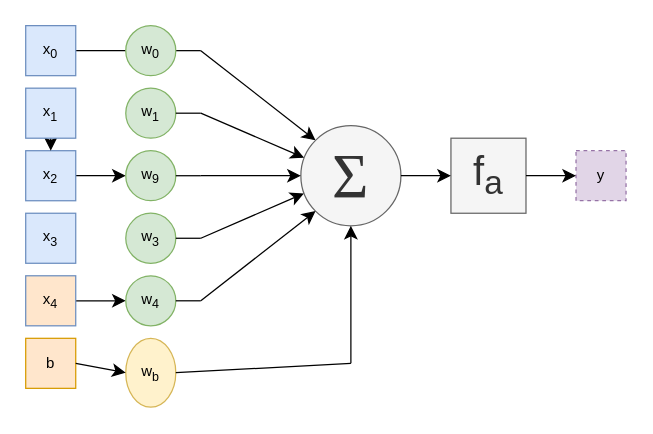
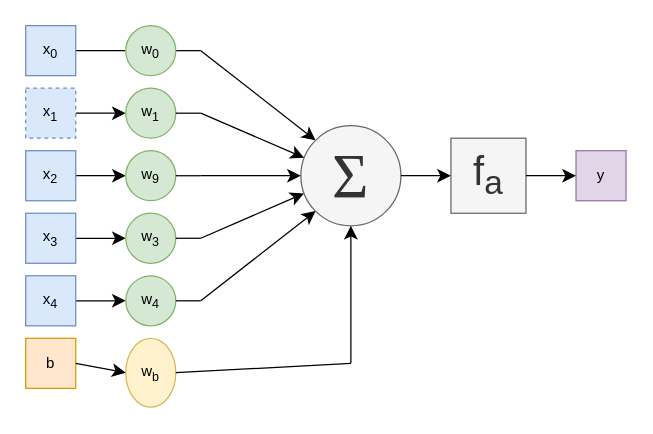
  <mxCell id="0" />
  <mxCell id="1" parent="0" />
  <mxCell id="2" value="" style="rounded=0;orthogonalLoop=1;jettySize=auto;html=1;entryX=0;entryY=0;entryDx=0;entryDy=0;endSize=8;" edge="1" parent="1" target="5"><mxGeometry relative="1" as="geometry"><mxPoint x="160" y="40" as="sourcePoint" /><mxPoint x="120" y="80" as="targetPoint" /></mxGeometry></mxCell>
  <mxCell id="3" value="" style="edgeStyle=none;rounded=0;orthogonalLoop=1;jettySize=auto;html=1;endSize=8;endArrow=none;" edge="1" parent="1" source="4" target="13"><mxGeometry relative="1" as="geometry" /></mxCell>
  <mxCell id="4" value="x&lt;sub&gt;0&lt;/sub&gt;" style="rounded=0;whiteSpace=wrap;html=1;fillColor=#dae8fc;strokeColor=#6c8ebf;" vertex="1" parent="1"><mxGeometry x="20" y="20" width="40" height="40" as="geometry" /></mxCell>
  <mxCell id="5" value="&lt;font style=&quot;font-size: 50px&quot; face=&quot;Liberation Serif, serif&quot;&gt;Σ&lt;/font&gt;" style="ellipse;whiteSpace=wrap;html=1;aspect=fixed;fillColor=#f5f5f5;strokeColor=#666666;fontColor=#333333;" vertex="1" parent="1"><mxGeometry x="240" y="100" width="80" height="80" as="geometry" /></mxCell>
  <mxCell id="6" value="" style="edgeStyle=none;rounded=0;orthogonalLoop=1;jettySize=auto;html=1;endSize=8;" edge="1" parent="1" source="7" target="15"><mxGeometry relative="1" as="geometry" /></mxCell>
  <mxCell id="7" value="x&lt;sub&gt;2&lt;/sub&gt;" style="rounded=0;whiteSpace=wrap;html=1;fillColor=#dae8fc;strokeColor=#6c8ebf;" vertex="1" parent="1"><mxGeometry x="20" y="120" width="40" height="40" as="geometry" /></mxCell>
  <mxCell id="8" value="" style="rounded=0;orthogonalLoop=1;jettySize=auto;html=1;entryX=0;entryY=0.5;entryDx=0;entryDy=0;endSize=8;" edge="1" parent="1" target="5"><mxGeometry relative="1" as="geometry"><mxPoint x="160" y="140" as="sourcePoint" /><mxPoint x="331.716" y="239.216" as="targetPoint" /></mxGeometry></mxCell>
- <mxCell id="9" value="" style="edgeStyle=none;rounded=0;orthogonalLoop=1;jettySize=auto;html=1;endSize=8;" edge="1" parent="1" source="10" target="7"><mxGeometry relative="1" as="geometry" /></mxCell>
- <mxCell id="10" value="x&lt;sub&gt;1&lt;/sub&gt;" style="rounded=0;whiteSpace=wrap;html=1;fillColor=#dae8fc;strokeColor=#6c8ebf;" vertex="1" parent="1"><mxGeometry x="20" y="70" width="40" height="40" as="geometry" /></mxCell>
+ <mxCell id="9" value="" style="edgeStyle=none;rounded=0;orthogonalLoop=1;jettySize=auto;html=1;endSize=8;" edge="1" parent="1" source="10" target="14"><mxGeometry relative="1" as="geometry" /></mxCell>
+ <mxCell id="10" value="x&lt;sub&gt;1&lt;/sub&gt;" style="rounded=0;whiteSpace=wrap;html=1;fillColor=#dae8fc;strokeColor=#6c8ebf;dashed=1;" vertex="1" parent="1"><mxGeometry x="20" y="70" width="40" height="40" as="geometry" /></mxCell>
  <mxCell id="11" value="" style="rounded=0;orthogonalLoop=1;jettySize=auto;html=1;entryX=0.033;entryY=0.32;entryDx=0;entryDy=0;endSize=8;entryPerimeter=0;" edge="1" parent="1" target="5"><mxGeometry relative="1" as="geometry"><mxPoint x="160" y="90" as="sourcePoint" /><mxPoint x="261.716" y="131.716" as="targetPoint" /></mxGeometry></mxCell>
  <mxCell id="12" value="" style="edgeStyle=none;rounded=0;orthogonalLoop=1;jettySize=auto;html=1;endSize=8;endArrow=none;endFill=0;" edge="1" parent="1" source="13"><mxGeometry relative="1" as="geometry"><mxPoint x="160" y="40" as="targetPoint" /></mxGeometry></mxCell>
  <mxCell id="13" value="w&lt;sub&gt;0&lt;/sub&gt;" style="ellipse;whiteSpace=wrap;html=1;aspect=fixed;fillColor=#d5e8d4;strokeColor=#82b366;" vertex="1" parent="1"><mxGeometry x="100" y="20" width="40" height="40" as="geometry" /></mxCell>
  <mxCell id="14" value="w&lt;sub&gt;1&lt;/sub&gt;" style="ellipse;whiteSpace=wrap;html=1;aspect=fixed;fillColor=#d5e8d4;strokeColor=#82b366;" vertex="1" parent="1"><mxGeometry x="100" y="70" width="40" height="40" as="geometry" /></mxCell>
  <mxCell id="15" value="w&lt;sub&gt;9&lt;/sub&gt;" style="ellipse;whiteSpace=wrap;html=1;aspect=fixed;fillColor=#d5e8d4;strokeColor=#82b366;" vertex="1" parent="1"><mxGeometry x="100" y="120" width="40" height="40" as="geometry" /></mxCell>
+ <mxCell id="16" value="" style="edgeStyle=none;rounded=0;orthogonalLoop=1;jettySize=auto;html=1;endSize=8;" edge="1" parent="1" source="17" target="18"><mxGeometry relative="1" as="geometry" /></mxCell>
  <mxCell id="17" value="x&lt;sub&gt;3&lt;/sub&gt;" style="rounded=0;whiteSpace=wrap;html=1;fillColor=#dae8fc;strokeColor=#6c8ebf;" vertex="1" parent="1"><mxGeometry x="20" y="170" width="40" height="40" as="geometry" /></mxCell>
  <mxCell id="18" value="w&lt;sub&gt;3&lt;/sub&gt;" style="ellipse;whiteSpace=wrap;html=1;aspect=fixed;fillColor=#d5e8d4;strokeColor=#82b366;" vertex="1" parent="1"><mxGeometry x="100" y="170" width="40" height="40" as="geometry" /></mxCell>
  <mxCell id="19" value="" style="edgeStyle=none;rounded=0;orthogonalLoop=1;jettySize=auto;html=1;endSize=8;" edge="1" parent="1" source="20" target="21"><mxGeometry relative="1" as="geometry" /></mxCell>
- <mxCell id="20" value="x&lt;sub&gt;4&lt;/sub&gt;" style="rounded=0;whiteSpace=wrap;html=1;fillColor=#ffe6cc;strokeColor=#6c8ebf;" vertex="1" parent="1"><mxGeometry x="20" y="220" width="40" height="40" as="geometry" /></mxCell>
+ <mxCell id="20" value="x&lt;sub&gt;4&lt;/sub&gt;" style="rounded=0;whiteSpace=wrap;html=1;fillColor=#dae8fc;strokeColor=#6c8ebf;" vertex="1" parent="1"><mxGeometry x="20" y="220" width="40" height="40" as="geometry" /></mxCell>
  <mxCell id="21" value="w&lt;sub&gt;4&lt;/sub&gt;" style="ellipse;whiteSpace=wrap;html=1;aspect=fixed;fillColor=#d5e8d4;strokeColor=#82b366;" vertex="1" parent="1"><mxGeometry x="100" y="220" width="40" height="40" as="geometry" /></mxCell>
  <mxCell id="22" value="" style="edgeStyle=none;rounded=0;orthogonalLoop=1;jettySize=auto;html=1;endSize=8;endArrow=none;endFill=0;exitX=1;exitY=0.5;exitDx=0;exitDy=0;" edge="1" parent="1" source="14"><mxGeometry relative="1" as="geometry"><mxPoint x="130" y="50" as="sourcePoint" /><mxPoint x="160" y="90" as="targetPoint" /></mxGeometry></mxCell>
  <mxCell id="23" value="" style="edgeStyle=none;rounded=0;orthogonalLoop=1;jettySize=auto;html=1;endSize=8;endArrow=none;endFill=0;exitX=1;exitY=0.5;exitDx=0;exitDy=0;" edge="1" parent="1" source="15"><mxGeometry relative="1" as="geometry"><mxPoint x="130" y="100" as="sourcePoint" /><mxPoint x="160" y="140" as="targetPoint" /></mxGeometry></mxCell>
  <mxCell id="24" value="" style="edgeStyle=none;rounded=0;orthogonalLoop=1;jettySize=auto;html=1;endSize=8;endArrow=none;endFill=0;exitX=1;exitY=0.5;exitDx=0;exitDy=0;" edge="1" parent="1" source="18"><mxGeometry relative="1" as="geometry"><mxPoint x="130" y="179.5" as="sourcePoint" /><mxPoint x="160" y="190" as="targetPoint" /></mxGeometry></mxCell>
  <mxCell id="25" value="" style="edgeStyle=none;rounded=0;orthogonalLoop=1;jettySize=auto;html=1;endSize=8;endArrow=none;endFill=0;exitX=1;exitY=0.5;exitDx=0;exitDy=0;" edge="1" parent="1" source="21"><mxGeometry relative="1" as="geometry"><mxPoint x="130" y="200" as="sourcePoint" /><mxPoint x="160" y="240" as="targetPoint" /></mxGeometry></mxCell>
  <mxCell id="26" value="" style="rounded=0;orthogonalLoop=1;jettySize=auto;html=1;entryX=0;entryY=1;entryDx=0;entryDy=0;endSize=8;" edge="1" parent="1" target="5"><mxGeometry relative="1" as="geometry"><mxPoint x="160" y="240" as="sourcePoint" /><mxPoint x="250" y="150" as="targetPoint" /></mxGeometry></mxCell>
  <mxCell id="27" value="" style="rounded=0;orthogonalLoop=1;jettySize=auto;html=1;endSize=8;entryX=0.03;entryY=0.677;entryDx=0;entryDy=0;entryPerimeter=0;" edge="1" parent="1" target="5"><mxGeometry relative="1" as="geometry"><mxPoint x="160" y="190" as="sourcePoint" /><mxPoint x="240" y="155" as="targetPoint" /></mxGeometry></mxCell>
  <mxCell id="28" value="b" style="rounded=0;whiteSpace=wrap;html=1;fillColor=#ffe6cc;strokeColor=#d79b00;" vertex="1" parent="1"><mxGeometry x="20" y="270" width="40" height="40" as="geometry" /></mxCell>
  <mxCell id="29" value="w&lt;sub&gt;b&lt;/sub&gt;" style="ellipse;whiteSpace=wrap;html=1;aspect=fixed;fillColor=#fff2cc;strokeColor=#d6b656;" vertex="1" parent="1"><mxGeometry x="100" y="270" width="40" height="55" as="geometry" /></mxCell>
  <mxCell id="30" value="" style="edgeStyle=none;rounded=0;orthogonalLoop=1;jettySize=auto;html=1;endSize=8;exitX=1;exitY=0.5;exitDx=0;exitDy=0;entryX=0;entryY=0.5;entryDx=0;entryDy=0;" edge="1" parent="1" source="28" target="29"><mxGeometry relative="1" as="geometry"><mxPoint x="70" y="250" as="sourcePoint" /><mxPoint x="110" y="250" as="targetPoint" /></mxGeometry></mxCell>
  <mxCell id="31" value="" style="edgeStyle=none;rounded=0;orthogonalLoop=1;jettySize=auto;html=1;endSize=8;endArrow=none;endFill=0;exitX=1;exitY=0.5;exitDx=0;exitDy=0;" edge="1" parent="1" source="29"><mxGeometry relative="1" as="geometry"><mxPoint x="130" y="250" as="sourcePoint" /><mxPoint x="280" y="290" as="targetPoint" /></mxGeometry></mxCell>
  <mxCell id="32" value="" style="rounded=0;orthogonalLoop=1;jettySize=auto;html=1;entryX=0.5;entryY=1;entryDx=0;entryDy=0;endSize=8;" edge="1" parent="1" target="5"><mxGeometry relative="1" as="geometry"><mxPoint x="280" y="290" as="sourcePoint" /><mxPoint x="261.716" y="178.284" as="targetPoint" /></mxGeometry></mxCell>
  <mxCell id="33" value="&lt;font style=&quot;font-size: 32px&quot;&gt;f&lt;sub&gt;a&lt;/sub&gt;&lt;/font&gt;" style="whiteSpace=wrap;html=1;aspect=fixed;fillColor=#f5f5f5;strokeColor=#666666;fontColor=#333333;" vertex="1" parent="1"><mxGeometry x="360" y="110" width="60" height="60" as="geometry" /></mxCell>
  <mxCell id="34" value="" style="edgeStyle=none;rounded=0;orthogonalLoop=1;jettySize=auto;html=1;endSize=8;exitX=1;exitY=0.5;exitDx=0;exitDy=0;entryX=0;entryY=0.5;entryDx=0;entryDy=0;" edge="1" parent="1" source="5" target="33"><mxGeometry relative="1" as="geometry"><mxPoint x="50" y="150" as="sourcePoint" /><mxPoint x="90" y="150" as="targetPoint" /></mxGeometry></mxCell>
- <mxCell id="35" value="y" style="rounded=0;whiteSpace=wrap;html=1;fillColor=#e1d5e7;strokeColor=#9673a6;dashed=1;" vertex="1" parent="1"><mxGeometry x="460" y="120" width="40" height="40" as="geometry" /></mxCell>
+ <mxCell id="35" value="y" style="rounded=0;whiteSpace=wrap;html=1;fillColor=#e1d5e7;strokeColor=#9673a6;" vertex="1" parent="1"><mxGeometry x="460" y="120" width="40" height="40" as="geometry" /></mxCell>
  <mxCell id="36" value="" style="edgeStyle=none;rounded=0;orthogonalLoop=1;jettySize=auto;html=1;endSize=8;exitX=1;exitY=0.5;exitDx=0;exitDy=0;entryX=0;entryY=0.5;entryDx=0;entryDy=0;" edge="1" parent="1" source="33" target="35"><mxGeometry relative="1" as="geometry"><mxPoint x="330" y="150" as="sourcePoint" /><mxPoint x="370" y="150" as="targetPoint" /></mxGeometry></mxCell>
